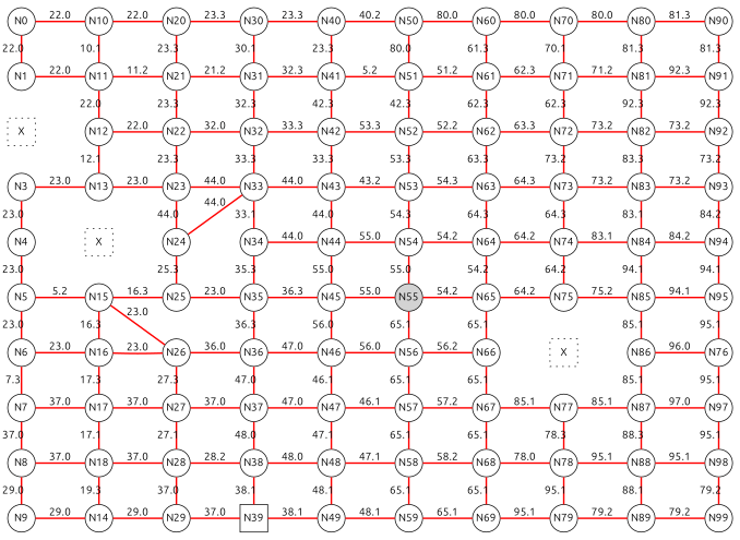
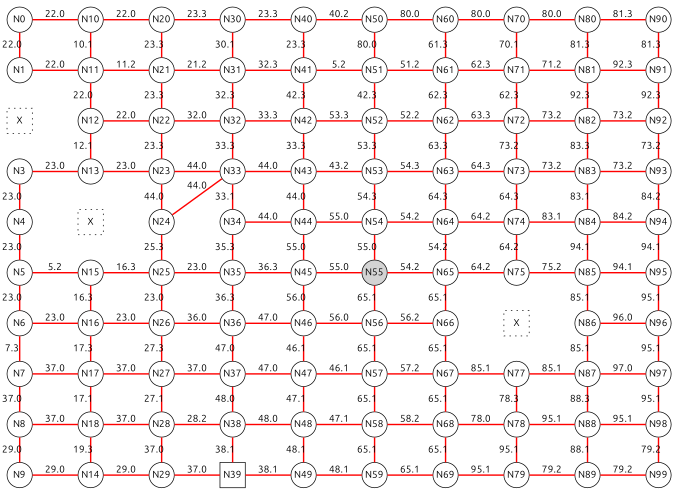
  digraph {
    fontname=Ubuntu
    rankdir=LR
    node [fixedsize=true fontname=Ubuntu shape=circle]
    edge [color=red dir=none fontname=Ubuntu style=bold]
    N0
    N1
    n3 [label=X shape=square style=dotted]
    N3
    N4
    N5
    N6
    N7
    N8
    N9
    N10
    N11
    N12
    N13
    n15 [label=X shape=square style=dotted]
    N15
    N16
    N17
    N18
    n20 [label=N14]
    N20
    N21
    N22
    N23
    N24
    N25
    N26
    N27
    N28
    N29
    N30
    N31
    N32
    N33
    N34
    N35
    N36
    N37
    N38
    N39 [shape=square]
    N40
    N41
    N42
    N43
    N44
    N45
    N46
    N47
    N48
    N49
    N50
    N51
    N52
    N53
    N54
    N55 [style=filled]
    N56
    N57
    N58
    N59
    N60
    N61
    N62
    N63
    N64
    N65
    N66
    N67
    N68
    N69
    N70
    N71
    N72
    N73
    N74
    N75
    n77 [label=X shape=square style=dotted]
    N77
    N78
    N79
    N80
    N81
    N82
    N83
    N84
    N85
    N86
    N87
    N88
    N89
    N90
    N91
    N92
    N93
    N94
    N95
-   N96 [label=N76]
+   N96
    N97
    N98
    N99
    subgraph sub_1 {
      rank=same
      N0
      N1
      n3
      N3
      N4
      N5
      N6
      N7
      N8
      N9
    }
    subgraph sub_2 {
      rank=same
      N10
      N11
      N12
      N13
      n15
      N15
      N16
      N17
      N18
      n20
    }
    subgraph sub_3 {
      rank=same
      N20
      N21
      N22
      N23
      N24
      N25
      N26
      N27
      N28
      N29
    }
    subgraph sub_4 {
      rank=same
      N30
      N31
      N32
      N33
      N34
      N35
      N36
      N37
      N38
      N39
    }
    subgraph sub_5 {
      rank=same
      N40
      N41
      N42
      N43
      N44
      N45
      N46
      N47
      N48
      N49
    }
    subgraph sub_6 {
      rank=same
      N50
      N51
      N52
      N53
      N54
      N55
      N56
      N57
      N58
      N59
    }
    subgraph sub_7 {
      rank=same
      N60
      N61
      N62
      N63
      N64
      N65
      N66
      N67
      N68
      N69
    }
    subgraph sub_8 {
      rank=same
      N70
      N71
      N72
      N73
      N74
      N75
      n77
      N77
      N78
      N79
    }
    subgraph sub_9 {
      rank=same
      N80
      N81
      N82
      N83
      N84
      N85
      N86
      N87
      N88
      N89
    }
    subgraph sub_10 {
      rank=same
      N90
      N91
      N92
      N93
      N94
      N95
      N96
      N97
      N98
      N99
    }
    N0 -> N1 [label=22.0]
    N0 -> N10 [label=22.0]
    N1 -> n3 [label=" " style=invis color=""]
    N1 -> N11 [label=22.0]
    n3 -> N3 [label=" " style=invis color=""]
    n3 -> N12 [label=" " style=invis color=""]
    N3 -> N4 [label=23.0]
    N3 -> N13 [label=23.0]
    N4 -> N5 [label=23.0]
    N4 -> n15 [label=" " style=invis color=""]
    N5 -> N6 [label=23.0]
    N5 -> N15 [label=5.2]
    N6 -> N7 [label=7.3]
    N6 -> N16 [label=23.0]
    N7 -> N8 [label=37.0]
    N7 -> N17 [label=37.0]
    N8 -> N9 [label=29.0]
    N8 -> N18 [label=37.0]
    N9 -> n20 [label=29.0]
    N10 -> N11 [label=10.1]
    N10 -> N20 [label=22.0]
    N11 -> N12 [label=22.0]
    N11 -> N21 [label=11.2]
    N12 -> N13 [label=12.1]
    N12 -> N22 [label=22.0]
    N13 -> n15 [label=" " style=invis color=""]
    N13 -> N23 [label=23.0]
    n15 -> N15 [label=" " style=invis color=""]
    n15 -> N24 [label=" " style=invis color=""]
    N15 -> N16 [label=16.3]
    N15 -> N25 [label=16.3]
    N16 -> N17 [label=17.3]
    N16 -> N26 [label=23.0]
    N17 -> N18 [label=17.1]
    N17 -> N27 [label=37.0]
    N18 -> n20 [label=19.3]
    N18 -> N28 [label=37.0]
    n20 -> N29 [label=29.0]
    N20 -> N21 [label=23.3]
    N20 -> N30 [label=23.3]
    N21 -> N22 [label=23.3]
    N21 -> N31 [label=21.2]
    N22 -> N23 [label=23.3]
    N22 -> N32 [label=32.0]
    N23 -> N24 [label=44.0]
    N23 -> N33 [label=44.0]
    N24 -> N25 [label=25.3]
    N24 -> N33 [label=44.0]
-   N15 -> N26 [label=23.0]
+   N25 -> N26 [label=23.0]
    N25 -> N35 [label=23.0]
    N26 -> N27 [label=27.3]
    N26 -> N36 [label=36.0]
    N27 -> N28 [label=27.1]
    N27 -> N37 [label=37.0]
    N28 -> N29 [label=37.0]
    N28 -> N38 [label=28.2]
    N29 -> N39 [label=37.0]
    N30 -> N31 [label=30.1]
    N30 -> N40 [label=23.3]
    N31 -> N32 [label=32.3]
    N31 -> N41 [label=32.3]
    N32 -> N33 [label=33.3]
    N32 -> N42 [label=33.3]
    N33 -> N34 [label=33.1]
    N33 -> N43 [label=44.0]
    N34 -> N35 [label=35.3]
    N34 -> N44 [label=44.0]
    N35 -> N36 [label=36.3]
    N35 -> N45 [label=36.3]
    N36 -> N37 [label=47.0]
    N36 -> N46 [label=47.0]
    N37 -> N38 [label=48.0]
    N37 -> N47 [label=47.0]
    N38 -> N39 [label=38.1]
    N38 -> N48 [label=48.0]
    N39 -> N49 [label=38.1]
    N40 -> N41 [label=23.3]
    N40 -> N50 [label=40.2]
    N41 -> N42 [label=42.3]
    N41 -> N51 [label=5.2]
    N42 -> N43 [label=33.3]
    N42 -> N52 [label=53.3]
    N43 -> N44 [label=44.0]
    N43 -> N53 [label=43.2]
    N44 -> N45 [label=55.0]
    N44 -> N54 [label=55.0]
    N45 -> N46 [label=56.0]
    N45 -> N55 [label=55.0]
    N46 -> N47 [label=46.1]
    N46 -> N56 [label=56.0]
    N47 -> N48 [label=47.1]
    N47 -> N57 [label=46.1]
    N48 -> N49 [label=48.1]
    N48 -> N58 [label=47.1]
    N49 -> N59 [label=48.1]
    N50 -> N51 [label=80.0]
    N50 -> N60 [label=80.0]
    N51 -> N52 [label=42.3]
    N51 -> N61 [label=51.2]
    N52 -> N53 [label=53.3]
    N52 -> N62 [label=52.2]
    N53 -> N54 [label=54.3]
    N53 -> N63 [label=54.3]
    N54 -> N55 [label=55.0]
    N54 -> N64 [label=54.2]
    N55 -> N56 [label=65.1]
    N55 -> N65 [label=54.2]
    N56 -> N57 [label=65.1]
    N56 -> N66 [label=56.2]
    N57 -> N58 [label=65.1]
    N57 -> N67 [label=57.2]
    N58 -> N59 [label=65.1]
    N58 -> N68 [label=58.2]
    N59 -> N69 [label=65.1]
    N60 -> N61 [label=61.3]
    N60 -> N70 [label=80.0]
    N61 -> N62 [label=62.3]
    N61 -> N71 [label=62.3]
    N62 -> N63 [label=63.3]
    N62 -> N72 [label=63.3]
    N63 -> N64 [label=64.3]
    N63 -> N73 [label=64.3]
    N64 -> N65 [label=54.2]
    N64 -> N74 [label=64.2]
    N65 -> N66 [label=65.1]
    N65 -> N75 [label=64.2]
    N66 -> N67 [label=65.1]
    N66 -> n77 [label=" " style=invis color=""]
    N67 -> N68 [label=65.1]
    N67 -> N77 [label=85.1]
    N68 -> N69 [label=65.1]
    N68 -> N78 [label=78.0]
    N69 -> N79 [label=95.1]
    N70 -> N71 [label=70.1]
    N70 -> N80 [label=80.0]
    N71 -> N72 [label=62.3]
    N71 -> N81 [label=71.2]
    N72 -> N73 [label=73.2]
    N72 -> N82 [label=73.2]
    N73 -> N74 [label=64.3]
    N73 -> N83 [label=73.2]
    N74 -> N75 [label=64.2]
    N74 -> N84 [label=83.1]
    N75 -> n77 [label=" " style=invis color=""]
    N75 -> N85 [label=75.2]
    n77 -> N77 [label=" " style=invis color=""]
    n77 -> N86 [label=" " style=invis color=""]
    N77 -> N78 [label=78.3]
    N77 -> N87 [label=85.1]
    N78 -> N79 [label=95.1]
    N78 -> N88 [label=95.1]
    N79 -> N89 [label=79.2]
    N80 -> N81 [label=81.3]
    N80 -> N90 [label=81.3]
    N81 -> N82 [label=92.3]
    N81 -> N91 [label=92.3]
    N82 -> N83 [label=83.3]
    N82 -> N92 [label=73.2]
    N83 -> N84 [label=83.1]
    N83 -> N93 [label=73.2]
    N84 -> N85 [label=94.1]
    N84 -> N94 [label=84.2]
    N85 -> N86 [label=85.1]
    N85 -> N95 [label=94.1]
    N86 -> N87 [label=85.1]
    N86 -> N96 [label=96.0]
    N87 -> N88 [label=88.3]
    N87 -> N97 [label=97.0]
    N88 -> N89 [label=88.1]
    N88 -> N98 [label=95.1]
    N89 -> N99 [label=79.2]
    N90 -> N91 [label=81.3]
    N91 -> N92 [label=92.3]
    N92 -> N93 [label=73.2]
    N93 -> N94 [label=84.2]
    N94 -> N95 [label=94.1]
    N95 -> N96 [label=95.1]
    N96 -> N97 [label=95.1]
    N97 -> N98 [label=95.1]
    N98 -> N99 [label=79.2]
  }
